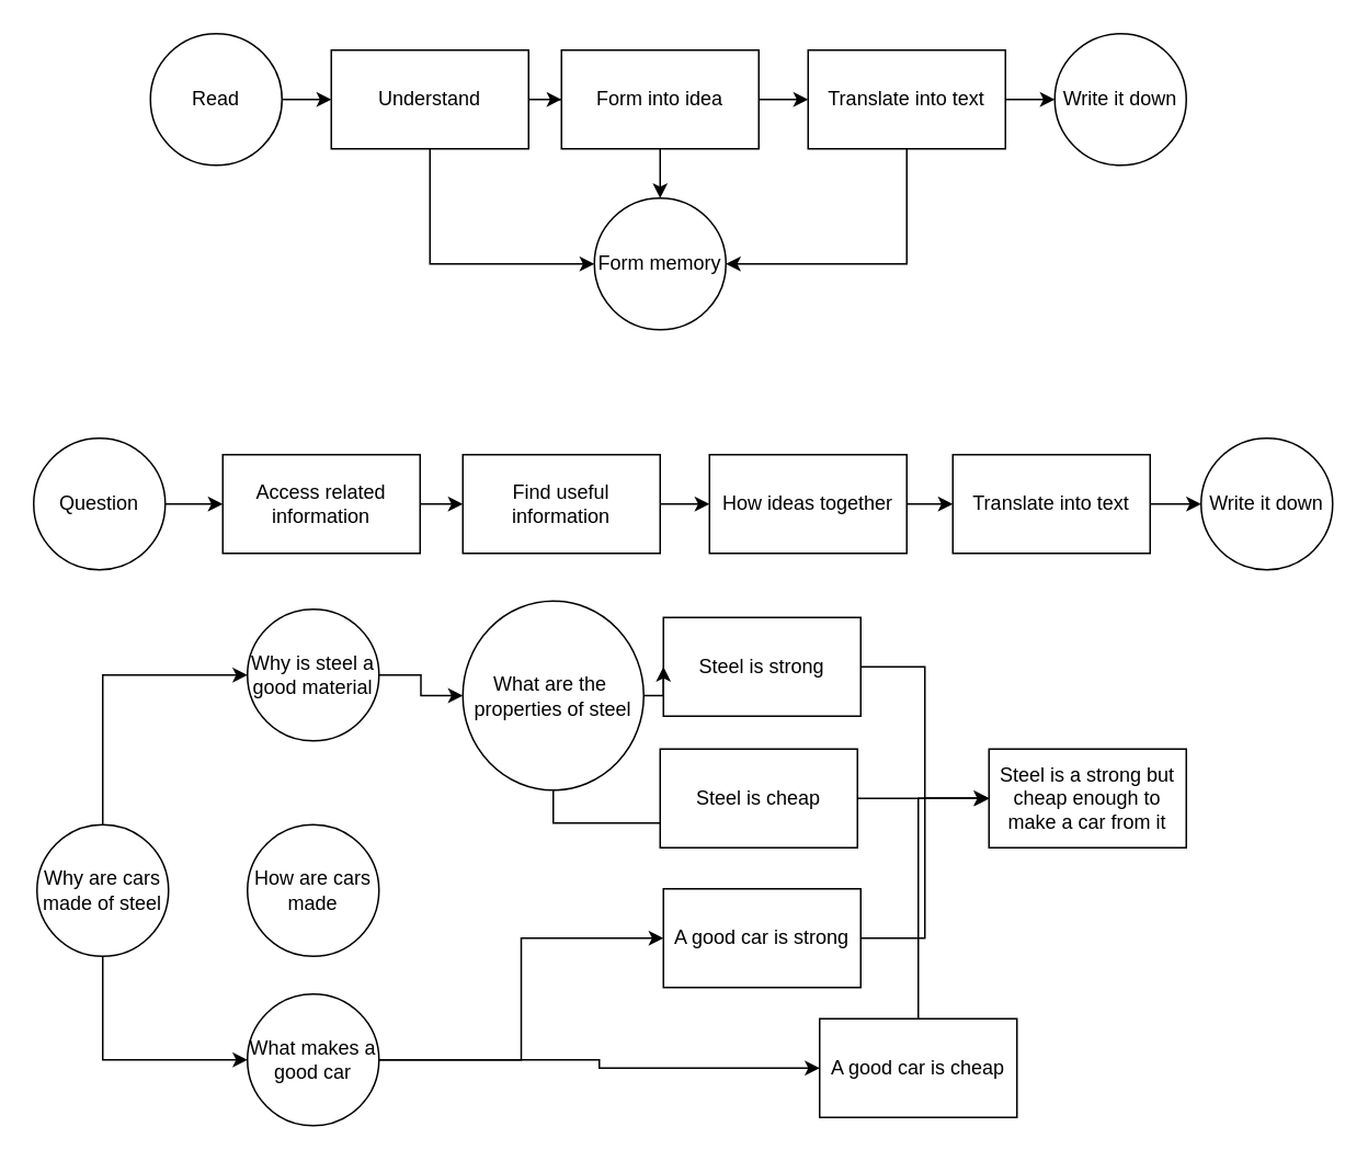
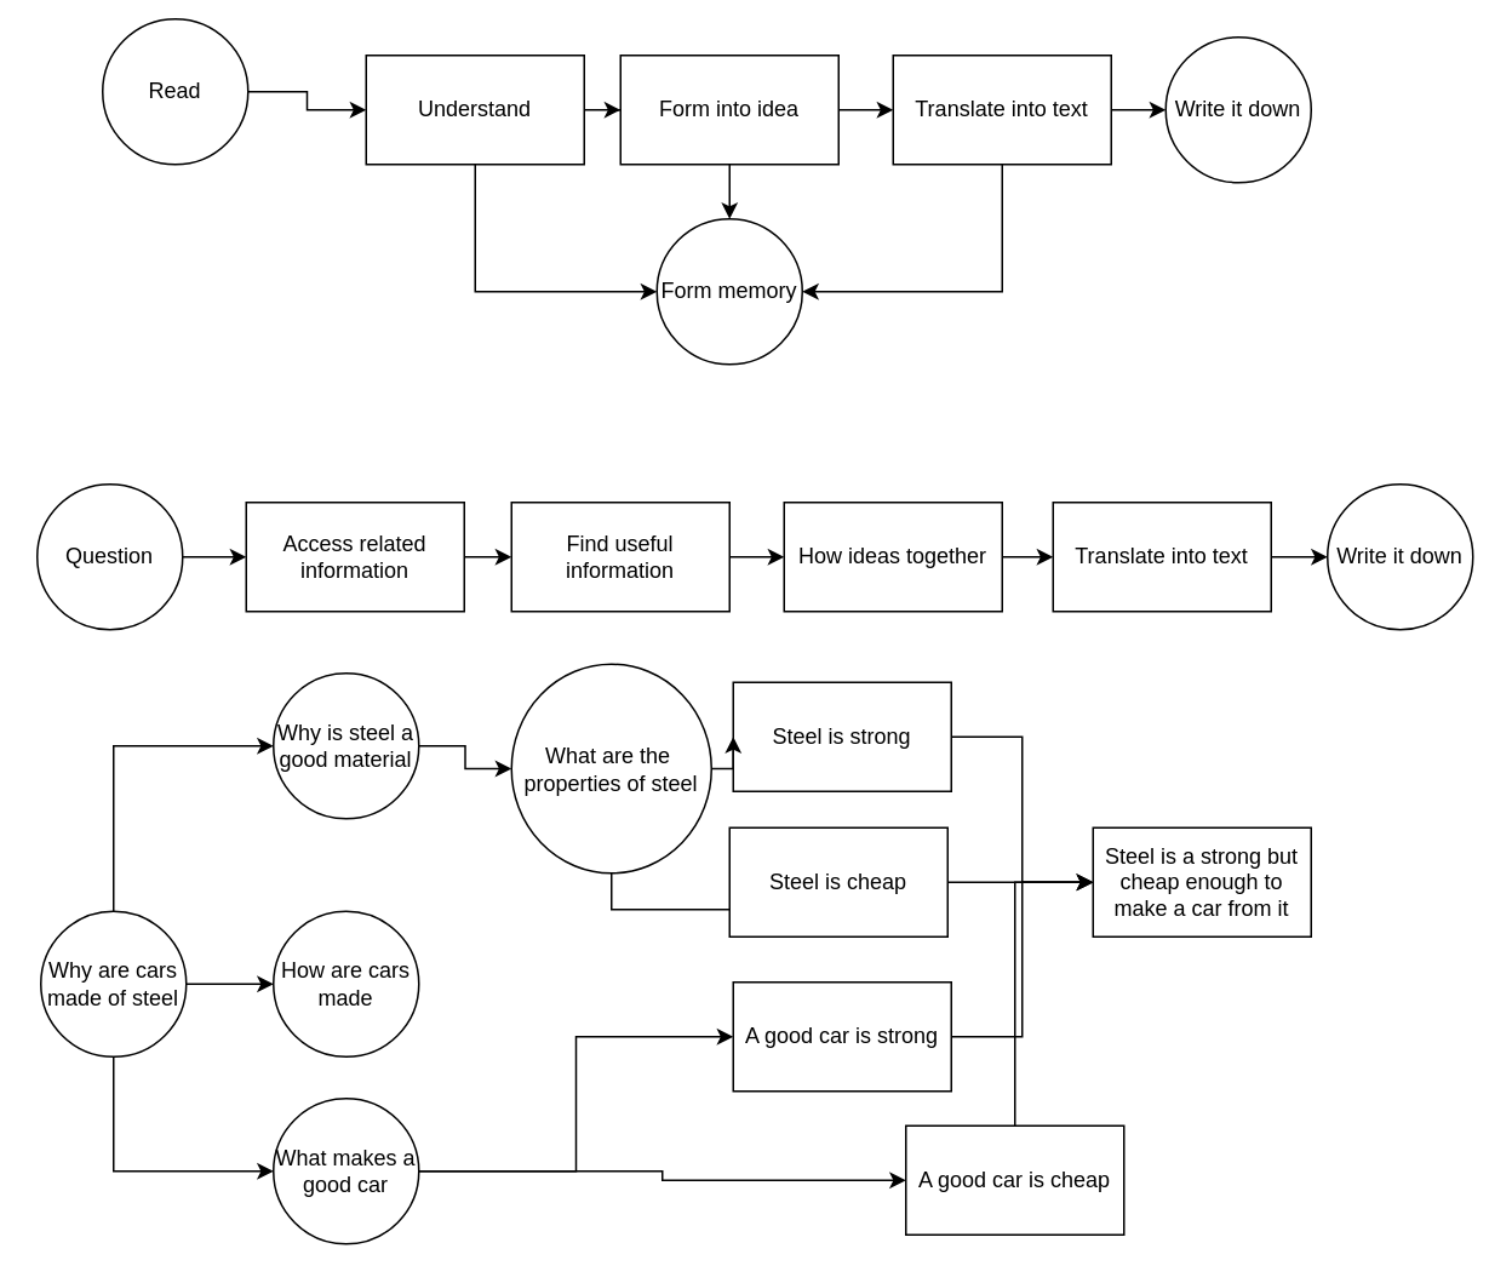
  <mxCell id="0" />
  <mxCell id="1" parent="0" />
  <mxCell id="2" value="" style="edgeStyle=orthogonalEdgeStyle;rounded=0;orthogonalLoop=1;jettySize=auto;html=1;" edge="1" parent="1" source="3" target="6"><mxGeometry relative="1" as="geometry" /></mxCell>
- <mxCell id="3" value="Read" style="ellipse;whiteSpace=wrap;html=1;aspect=fixed;" vertex="1" parent="1"><mxGeometry x="91" y="20" width="80" height="80" as="geometry" /></mxCell>
+ <mxCell id="3" value="Read" style="ellipse;whiteSpace=wrap;html=1;aspect=fixed;" vertex="1" parent="1"><mxGeometry x="56" y="10" width="80" height="80" as="geometry" /></mxCell>
  <mxCell id="4" value="" style="edgeStyle=orthogonalEdgeStyle;rounded=0;orthogonalLoop=1;jettySize=auto;html=1;" edge="1" parent="1" source="6" target="9"><mxGeometry relative="1" as="geometry" /></mxCell>
  <mxCell id="5" style="edgeStyle=orthogonalEdgeStyle;rounded=0;orthogonalLoop=1;jettySize=auto;html=1;entryX=0;entryY=0.5;entryDx=0;entryDy=0;exitX=0.5;exitY=1;exitDx=0;exitDy=0;" edge="1" parent="1" source="6" target="14"><mxGeometry relative="1" as="geometry" /></mxCell>
  <mxCell id="6" value="Understand" style="whiteSpace=wrap;html=1;" vertex="1" parent="1"><mxGeometry x="201" y="30" width="120" height="60" as="geometry" /></mxCell>
  <mxCell id="7" value="" style="edgeStyle=orthogonalEdgeStyle;rounded=0;orthogonalLoop=1;jettySize=auto;html=1;" edge="1" parent="1" source="9" target="12"><mxGeometry relative="1" as="geometry" /></mxCell>
  <mxCell id="8" value="" style="edgeStyle=orthogonalEdgeStyle;rounded=0;orthogonalLoop=1;jettySize=auto;html=1;" edge="1" parent="1" source="9" target="14"><mxGeometry relative="1" as="geometry" /></mxCell>
  <mxCell id="9" value="Form into idea" style="whiteSpace=wrap;html=1;" vertex="1" parent="1"><mxGeometry x="341" y="30" width="120" height="60" as="geometry" /></mxCell>
  <mxCell id="10" value="" style="edgeStyle=orthogonalEdgeStyle;rounded=0;orthogonalLoop=1;jettySize=auto;html=1;" edge="1" parent="1" source="12" target="13"><mxGeometry relative="1" as="geometry" /></mxCell>
  <mxCell id="11" style="edgeStyle=orthogonalEdgeStyle;rounded=0;orthogonalLoop=1;jettySize=auto;html=1;entryX=1;entryY=0.5;entryDx=0;entryDy=0;exitX=0.5;exitY=1;exitDx=0;exitDy=0;" edge="1" parent="1" source="12" target="14"><mxGeometry relative="1" as="geometry" /></mxCell>
  <mxCell id="12" value="Translate into text" style="whiteSpace=wrap;html=1;" vertex="1" parent="1"><mxGeometry x="491" y="30" width="120" height="60" as="geometry" /></mxCell>
  <mxCell id="13" value="Write it down" style="ellipse;whiteSpace=wrap;html=1;" vertex="1" parent="1"><mxGeometry x="641" y="20" width="80" height="80" as="geometry" /></mxCell>
  <mxCell id="14" value="Form memory" style="ellipse;whiteSpace=wrap;html=1;" vertex="1" parent="1"><mxGeometry x="361" y="120" width="80" height="80" as="geometry" /></mxCell>
  <mxCell id="15" value="" style="edgeStyle=orthogonalEdgeStyle;rounded=0;orthogonalLoop=1;jettySize=auto;html=1;" edge="1" parent="1" source="16" target="18"><mxGeometry relative="1" as="geometry" /></mxCell>
  <mxCell id="16" value="Question" style="ellipse;whiteSpace=wrap;html=1;aspect=fixed;" vertex="1" parent="1"><mxGeometry x="20" y="266" width="80" height="80" as="geometry" /></mxCell>
  <mxCell id="17" value="" style="edgeStyle=orthogonalEdgeStyle;rounded=0;orthogonalLoop=1;jettySize=auto;html=1;" edge="1" parent="1" source="18" target="20"><mxGeometry relative="1" as="geometry" /></mxCell>
  <mxCell id="18" value="Access related information" style="whiteSpace=wrap;html=1;" vertex="1" parent="1"><mxGeometry x="135" y="276" width="120" height="60" as="geometry" /></mxCell>
  <mxCell id="19" value="" style="edgeStyle=orthogonalEdgeStyle;rounded=0;orthogonalLoop=1;jettySize=auto;html=1;" edge="1" parent="1" source="20" target="22"><mxGeometry relative="1" as="geometry" /></mxCell>
  <mxCell id="20" value="Find useful information" style="whiteSpace=wrap;html=1;" vertex="1" parent="1"><mxGeometry x="281" y="276" width="120" height="60" as="geometry" /></mxCell>
  <mxCell id="21" value="" style="edgeStyle=orthogonalEdgeStyle;rounded=0;orthogonalLoop=1;jettySize=auto;html=1;" edge="1" parent="1" source="22" target="28"><mxGeometry relative="1" as="geometry" /></mxCell>
  <mxCell id="22" value="How ideas together" style="whiteSpace=wrap;html=1;" vertex="1" parent="1"><mxGeometry x="431" y="276" width="120" height="60" as="geometry" /></mxCell>
  <mxCell id="23" style="edgeStyle=orthogonalEdgeStyle;rounded=0;orthogonalLoop=1;jettySize=auto;html=1;exitX=0.5;exitY=0;exitDx=0;exitDy=0;entryX=0;entryY=0.5;entryDx=0;entryDy=0;" edge="1" parent="1" source="26" target="31"><mxGeometry relative="1" as="geometry" /></mxCell>
  <mxCell id="24" style="edgeStyle=orthogonalEdgeStyle;rounded=0;orthogonalLoop=1;jettySize=auto;html=1;exitX=0.5;exitY=1;exitDx=0;exitDy=0;entryX=0;entryY=0.5;entryDx=0;entryDy=0;" edge="1" parent="1" source="26" target="34"><mxGeometry relative="1" as="geometry" /></mxCell>
+ <mxCell id="25" style="edgeStyle=orthogonalEdgeStyle;rounded=0;orthogonalLoop=1;jettySize=auto;html=1;exitX=1;exitY=0.5;exitDx=0;exitDy=0;entryX=0;entryY=0.5;entryDx=0;entryDy=0;" edge="1" parent="1" source="26" target="35"><mxGeometry relative="1" as="geometry" /></mxCell>
  <mxCell id="26" value="Why are cars made of steel" style="ellipse;whiteSpace=wrap;html=1;aspect=fixed;" vertex="1" parent="1"><mxGeometry x="22" y="501" width="80" height="80" as="geometry" /></mxCell>
  <mxCell id="27" value="" style="edgeStyle=orthogonalEdgeStyle;rounded=0;orthogonalLoop=1;jettySize=auto;html=1;" edge="1" parent="1" source="28" target="29"><mxGeometry relative="1" as="geometry" /></mxCell>
  <mxCell id="28" value="Translate into text" style="whiteSpace=wrap;html=1;" vertex="1" parent="1"><mxGeometry x="579" y="276" width="120" height="60" as="geometry" /></mxCell>
  <mxCell id="29" value="Write it down" style="ellipse;whiteSpace=wrap;html=1;" vertex="1" parent="1"><mxGeometry x="730" y="266" width="80" height="80" as="geometry" /></mxCell>
  <mxCell id="30" style="edgeStyle=orthogonalEdgeStyle;rounded=0;orthogonalLoop=1;jettySize=auto;html=1;exitX=1;exitY=0.5;exitDx=0;exitDy=0;" edge="1" parent="1" source="31" target="40"><mxGeometry relative="1" as="geometry" /></mxCell>
  <mxCell id="31" value="Why is steel a good material" style="ellipse;whiteSpace=wrap;html=1;aspect=fixed;" vertex="1" parent="1"><mxGeometry x="150" y="370" width="80" height="80" as="geometry" /></mxCell>
  <mxCell id="32" value="" style="edgeStyle=orthogonalEdgeStyle;rounded=0;orthogonalLoop=1;jettySize=auto;html=1;entryX=0;entryY=0.5;entryDx=0;entryDy=0;" edge="1" parent="1" source="34" target="42"><mxGeometry relative="1" as="geometry" /></mxCell>
  <mxCell id="33" value="" style="edgeStyle=orthogonalEdgeStyle;rounded=0;orthogonalLoop=1;jettySize=auto;html=1;" edge="1" parent="1" source="34" target="47"><mxGeometry relative="1" as="geometry" /></mxCell>
  <mxCell id="34" value="What makes a good car" style="ellipse;whiteSpace=wrap;html=1;aspect=fixed;" vertex="1" parent="1"><mxGeometry x="150" y="604" width="80" height="80" as="geometry" /></mxCell>
  <mxCell id="35" value="How are cars made" style="ellipse;whiteSpace=wrap;html=1;aspect=fixed;" vertex="1" parent="1"><mxGeometry x="150" y="501" width="80" height="80" as="geometry" /></mxCell>
  <mxCell id="36" value="" style="edgeStyle=orthogonalEdgeStyle;rounded=0;orthogonalLoop=1;jettySize=auto;html=1;entryX=0;entryY=0.5;entryDx=0;entryDy=0;" edge="1" parent="1" source="37" target="43"><mxGeometry relative="1" as="geometry" /></mxCell>
  <mxCell id="37" value="Steel is strong" style="rounded=0;whiteSpace=wrap;html=1;" vertex="1" parent="1"><mxGeometry x="403" y="375" width="120" height="60" as="geometry" /></mxCell>
  <mxCell id="38" style="edgeStyle=orthogonalEdgeStyle;rounded=0;orthogonalLoop=1;jettySize=auto;html=1;exitX=1;exitY=0.5;exitDx=0;exitDy=0;entryX=0;entryY=0.5;entryDx=0;entryDy=0;" edge="1" parent="1" source="40" target="37"><mxGeometry relative="1" as="geometry" /></mxCell>
  <mxCell id="39" style="edgeStyle=orthogonalEdgeStyle;rounded=0;orthogonalLoop=1;jettySize=auto;html=1;exitX=0.5;exitY=1;exitDx=0;exitDy=0;entryX=0;entryY=0.5;entryDx=0;entryDy=0;" edge="1" parent="1" source="40" target="45"><mxGeometry relative="1" as="geometry" /></mxCell>
  <mxCell id="40" value="What are the&amp;nbsp; properties of steel" style="ellipse;whiteSpace=wrap;html=1;aspect=fixed;" vertex="1" parent="1"><mxGeometry x="281" y="365" width="110" height="115" as="geometry" /></mxCell>
  <mxCell id="41" style="edgeStyle=orthogonalEdgeStyle;rounded=0;orthogonalLoop=1;jettySize=auto;html=1;entryX=0;entryY=0.5;entryDx=0;entryDy=0;" edge="1" parent="1" source="42" target="43"><mxGeometry relative="1" as="geometry" /></mxCell>
  <mxCell id="42" value="A good car is strong" style="whiteSpace=wrap;html=1;" vertex="1" parent="1"><mxGeometry x="403" y="540" width="120" height="60" as="geometry" /></mxCell>
  <mxCell id="43" value="Steel is a strong but cheap enough to make a car from it" style="whiteSpace=wrap;html=1;rounded=0;" vertex="1" parent="1"><mxGeometry x="601" y="455" width="120" height="60" as="geometry" /></mxCell>
  <mxCell id="44" style="edgeStyle=orthogonalEdgeStyle;rounded=0;orthogonalLoop=1;jettySize=auto;html=1;exitX=1;exitY=0.5;exitDx=0;exitDy=0;entryX=0;entryY=0.5;entryDx=0;entryDy=0;" edge="1" parent="1" source="45" target="43"><mxGeometry relative="1" as="geometry" /></mxCell>
  <mxCell id="45" value="Steel is cheap" style="whiteSpace=wrap;html=1;" vertex="1" parent="1"><mxGeometry x="401" y="455" width="120" height="60" as="geometry" /></mxCell>
  <mxCell id="46" style="edgeStyle=orthogonalEdgeStyle;rounded=0;orthogonalLoop=1;jettySize=auto;html=1;entryX=0;entryY=0.5;entryDx=0;entryDy=0;" edge="1" parent="1" source="47" target="43"><mxGeometry relative="1" as="geometry" /></mxCell>
  <mxCell id="47" value="A good car is cheap" style="whiteSpace=wrap;html=1;" vertex="1" parent="1"><mxGeometry x="498" y="619" width="120" height="60" as="geometry" /></mxCell>
